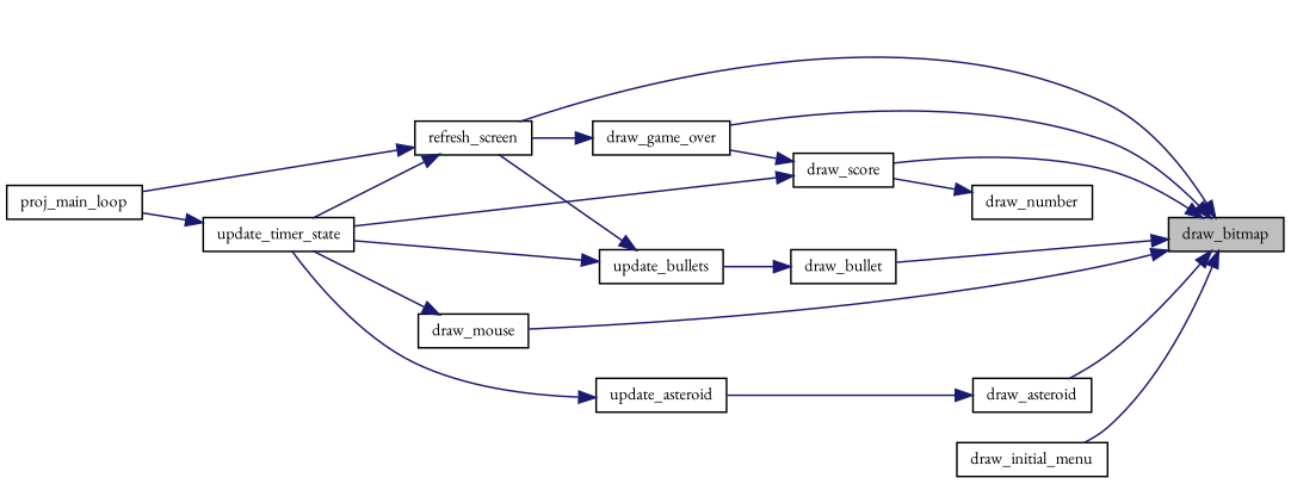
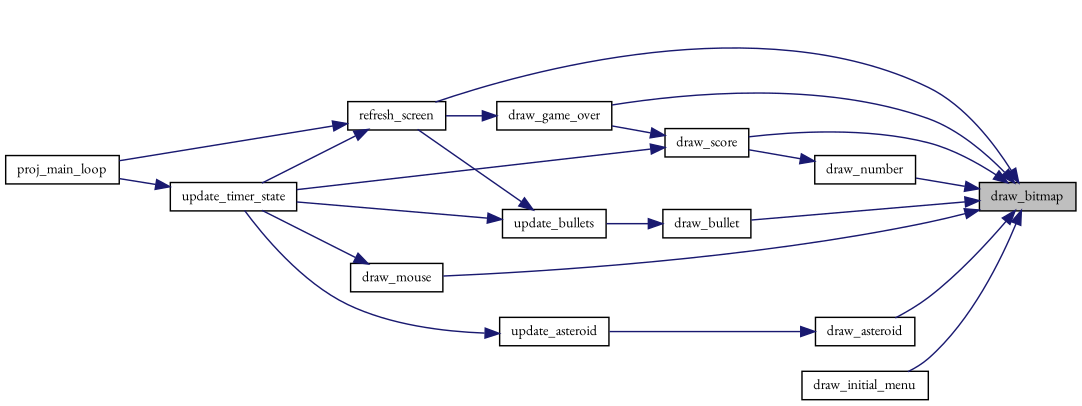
  digraph {
    fontname="EB Garamond"
    rankdir=RL
    node [color=black fillcolor=white fontname="EB Garamond" fontsize=10 shape=record style=filled]
    edge [color=midnightblue dir=back fontname="EB Garamond" fontsize=10 labelfontname=Helvetica labelfontsize=10 style=solid]
    n1 [fillcolor=grey75 fontcolor=black height=0.2 label=draw_bitmap width=0.4]
    n2 [height=0.2 label=draw_asteroid width=0.4]
    n3 [height=0.2 label=draw_bullet width=0.4]
    n4 [height=0.2 label=draw_game_over width=0.4]
    n5 [height=0.2 label=refresh_screen width=0.4]
    n6 [height=0.2 label=draw_initial_menu width=0.4]
    n7 [height=0.2 label=draw_mouse width=0.4]
    n8 [height=0.2 label=draw_number width=0.4]
    n9 [height=0.2 label=draw_score width=0.4]
    n10 [height=0.2 label=update_asteroid width=0.4]
    n11 [height=0.2 label=update_bullets width=0.4]
    n12 [height=0.2 label=update_timer_state width=0.4]
    n13 [height=0.2 label=proj_main_loop width=0.4]
    n1 -> n2
    n1 -> n3
    n1 -> n4
    n1 -> n5
    n1 -> n6
    n1 -> n7
+   n1 -> n8
    n1 -> n9
    n2 -> n10
    n3 -> n11
    n4 -> n5
    n5 -> n12
    n5 -> n13
    n7 -> n12
    n8 -> n9
    n9 -> n4
    n9 -> n12
    n10 -> n12
    n11 -> n5
    n11 -> n12
    n12 -> n13
  }
